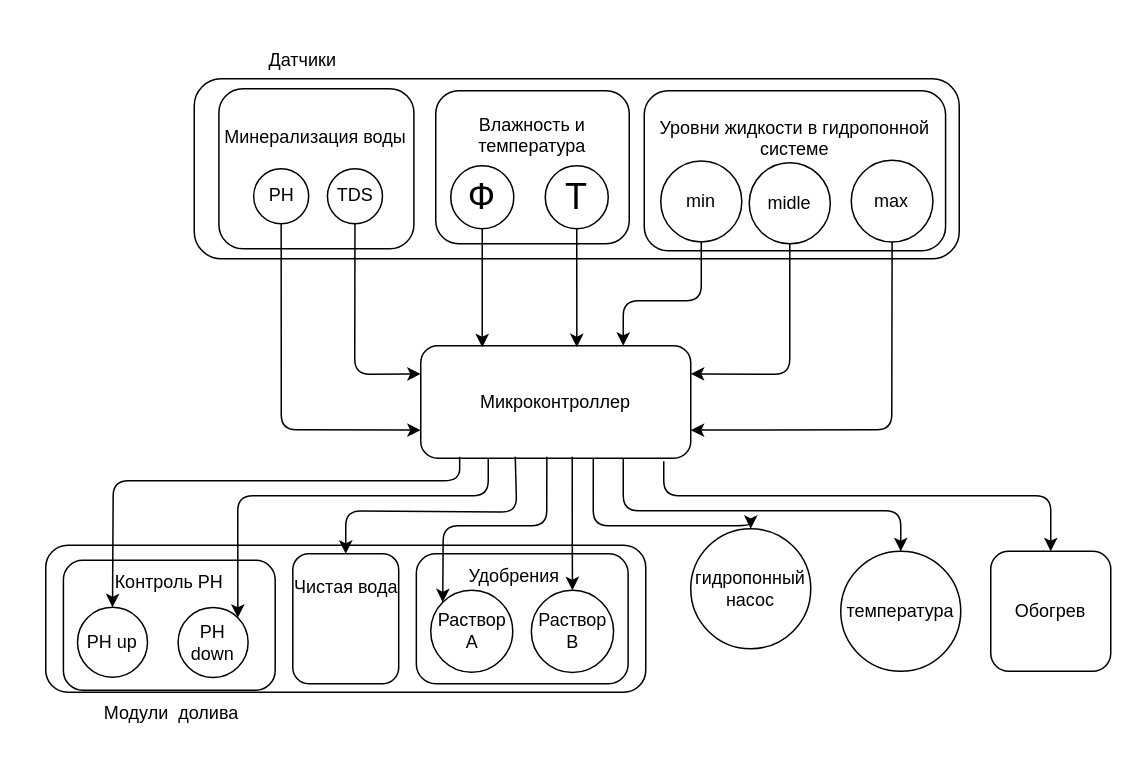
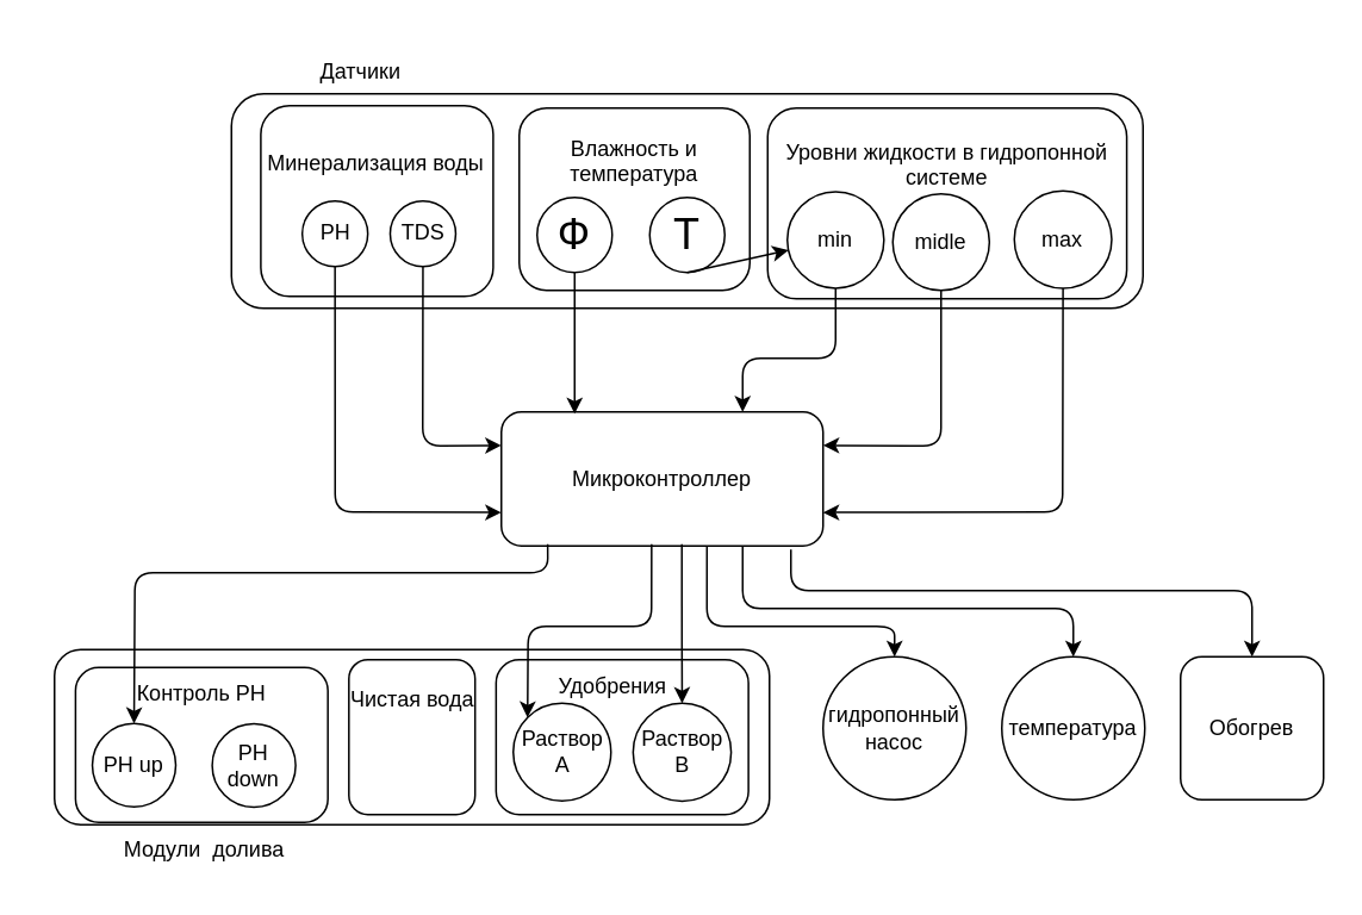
  <mxCell id="0" />
  <mxCell id="1" parent="0" />
  <mxCell id="2" value="Микроконтроллер" style="rounded=1;whiteSpace=wrap;html=1;" vertex="1" parent="1"><mxGeometry x="280" y="230" width="180" height="75" as="geometry" /></mxCell>
  <mxCell id="3" value="" style="group" vertex="1" connectable="0" parent="1"><mxGeometry x="30" y="353" width="400" height="108" as="geometry" /></mxCell>
  <mxCell id="4" value="" style="rounded=1;whiteSpace=wrap;html=1;" vertex="1" parent="3"><mxGeometry y="10" width="400" height="98" as="geometry" /></mxCell>
  <mxCell id="5" value="Удобрения&amp;nbsp; &amp;nbsp;&lt;br&gt;&lt;br&gt;&lt;br&gt;&lt;br&gt;&amp;nbsp;" style="rounded=1;whiteSpace=wrap;html=1;" vertex="1" parent="3"><mxGeometry x="247.059" y="15.66" width="141.176" height="86.67" as="geometry" /></mxCell>
  <mxCell id="6" value="Чистая вода&lt;br&gt;&lt;br&gt;&lt;br&gt;&lt;br&gt;" style="rounded=1;whiteSpace=wrap;html=1;" vertex="1" parent="3"><mxGeometry x="164.706" y="15.66" width="70.588" height="86.67" as="geometry" /></mxCell>
  <mxCell id="7" value="Раствор А" style="ellipse;whiteSpace=wrap;html=1;aspect=fixed;" vertex="1" parent="3"><mxGeometry x="256.659" y="40" width="54.67" height="54.67" as="geometry" /></mxCell>
  <mxCell id="8" value="Раствор В" style="ellipse;whiteSpace=wrap;html=1;aspect=fixed;direction=south;" vertex="1" parent="3"><mxGeometry x="323.718" y="40" width="54.84" height="54.84" as="geometry" /></mxCell>
  <mxCell id="9" value="" style="group" vertex="1" connectable="0" parent="3"><mxGeometry x="11.765" width="235.294" height="106.67" as="geometry" /></mxCell>
  <mxCell id="10" value="Контроль PH&lt;br&gt;&lt;br&gt;&lt;br&gt;&lt;br&gt;&lt;br&gt;" style="rounded=1;whiteSpace=wrap;html=1;" vertex="1" parent="9"><mxGeometry y="20" width="141.176" height="86.67" as="geometry" /></mxCell>
  <mxCell id="11" value="PH up" style="ellipse;whiteSpace=wrap;html=1;aspect=fixed;" vertex="1" parent="9"><mxGeometry x="9.412" y="51.33" width="46.67" height="46.67" as="geometry" /></mxCell>
  <mxCell id="12" value="PH down" style="ellipse;whiteSpace=wrap;html=1;aspect=fixed;" vertex="1" parent="9"><mxGeometry x="76.471" y="51.5" width="46.67" height="46.67" as="geometry" /></mxCell>
  <mxCell id="13" value="" style="group" vertex="1" connectable="0" parent="1"><mxGeometry x="129" y="20" width="510" height="152" as="geometry" /></mxCell>
  <mxCell id="14" value="Датчики" style="text;html=1;strokeColor=none;fillColor=none;align=center;verticalAlign=middle;whiteSpace=wrap;rounded=0;" vertex="1" parent="13"><mxGeometry x="18.214" width="109.286" height="40" as="geometry" /></mxCell>
  <mxCell id="15" value="" style="group" vertex="1" connectable="0" parent="13"><mxGeometry y="32" width="510" height="120" as="geometry" /></mxCell>
  <mxCell id="16" value="" style="rounded=1;whiteSpace=wrap;html=1;" vertex="1" parent="15"><mxGeometry width="510" height="120" as="geometry" /></mxCell>
  <mxCell id="17" value="" style="group" vertex="1" connectable="0" parent="15"><mxGeometry x="16.43" y="6.67" width="163.57" height="106.67" as="geometry" /></mxCell>
  <mxCell id="18" value="" style="group" vertex="1" connectable="0" parent="17"><mxGeometry width="163.57" height="106.67" as="geometry" /></mxCell>
  <mxCell id="19" value="Минерализация воды&lt;br&gt;&lt;br&gt;&lt;br&gt;&lt;br&gt;" style="rounded=1;whiteSpace=wrap;html=1;" vertex="1" parent="18"><mxGeometry width="130" height="106.67" as="geometry" /></mxCell>
  <mxCell id="20" value="PH" style="ellipse;whiteSpace=wrap;html=1;aspect=fixed;" vertex="1" parent="18"><mxGeometry x="23.17" y="53.34" width="36.67" height="36.67" as="geometry" /></mxCell>
  <mxCell id="21" value="TDS" style="ellipse;whiteSpace=wrap;html=1;aspect=fixed;" vertex="1" parent="18"><mxGeometry x="72.37" y="53.34" width="36.67" height="36.67" as="geometry" /></mxCell>
  <mxCell id="22" value="" style="group" vertex="1" connectable="0" parent="15"><mxGeometry x="300" y="8" width="200.89" height="107.8" as="geometry" /></mxCell>
  <mxCell id="23" value="Уровни жидкости в гидропонной системе&lt;br&gt;&lt;br&gt;&lt;br&gt;&lt;br&gt;" style="rounded=1;whiteSpace=wrap;html=1;" vertex="1" parent="22"><mxGeometry width="200.89" height="106.67" as="geometry" /></mxCell>
  <mxCell id="24" value="midle" style="ellipse;whiteSpace=wrap;html=1;aspect=fixed;" vertex="1" parent="22"><mxGeometry x="70" y="48" width="54.05" height="54.05" as="geometry" /></mxCell>
  <mxCell id="25" value="max" style="ellipse;whiteSpace=wrap;html=1;aspect=fixed;" vertex="1" parent="22"><mxGeometry x="138" y="46.33" width="54.47" height="54.47" as="geometry" /></mxCell>
  <mxCell id="26" value="min" style="ellipse;whiteSpace=wrap;html=1;aspect=fixed;" vertex="1" parent="22"><mxGeometry x="11" y="46.75" width="54.05" height="54.05" as="geometry" /></mxCell>
  <mxCell id="27" value="Влажность и температура&lt;br&gt;&lt;br&gt;&lt;br&gt;&lt;br&gt;" style="rounded=1;whiteSpace=wrap;html=1;" vertex="1" parent="15"><mxGeometry x="161" y="8" width="129" height="102" as="geometry" /></mxCell>
  <mxCell id="28" value="&lt;font style=&quot;font-size: 24px&quot;&gt;Ф&lt;/font&gt;" style="ellipse;whiteSpace=wrap;html=1;aspect=fixed;" vertex="1" parent="15"><mxGeometry x="171" y="58" width="42" height="42" as="geometry" /></mxCell>
  <mxCell id="29" value="&lt;font style=&quot;font-size: 24px&quot;&gt;Т&lt;/font&gt;" style="ellipse;whiteSpace=wrap;html=1;aspect=fixed;" vertex="1" parent="15"><mxGeometry x="234" y="58" width="42" height="42" as="geometry" /></mxCell>
- <mxCell id="30" value="гидропонный насос" style="ellipse;whiteSpace=wrap;html=1;aspect=fixed;" vertex="1" parent="1"><mxGeometry x="460" y="352" width="80" height="80" as="geometry" /></mxCell>
+ <mxCell id="30" value="гидропонный насос" style="ellipse;whiteSpace=wrap;html=1;aspect=fixed;" vertex="1" parent="1"><mxGeometry x="460" y="367" width="80" height="80" as="geometry" /></mxCell>
  <mxCell id="31" value="температура" style="ellipse;whiteSpace=wrap;html=1;aspect=fixed;" vertex="1" parent="1"><mxGeometry x="560" y="367" width="80" height="80" as="geometry" /></mxCell>
  <mxCell id="32" value="Обогрев" style="whiteSpace=wrap;html=1;aspect=fixed;rounded=1;" vertex="1" parent="1"><mxGeometry x="660" y="367" width="80" height="80" as="geometry" /></mxCell>
  <mxCell id="33" value="" style="endArrow=classic;html=1;fontSize=24;exitX=0.5;exitY=1;exitDx=0;exitDy=0;entryX=0;entryY=0.75;entryDx=0;entryDy=0;" edge="1" parent="1" source="20" target="2"><mxGeometry width="50" height="50" relative="1" as="geometry"><mxPoint x="370" y="300" as="sourcePoint" /><mxPoint x="420" y="250" as="targetPoint" /><Array as="points"><mxPoint x="187" y="286" /></Array></mxGeometry></mxCell>
  <mxCell id="34" value="" style="endArrow=classic;html=1;fontSize=24;exitX=0.5;exitY=1;exitDx=0;exitDy=0;entryX=0;entryY=0.25;entryDx=0;entryDy=0;" edge="1" parent="1" source="21" target="2"><mxGeometry width="50" height="50" relative="1" as="geometry"><mxPoint x="370" y="300" as="sourcePoint" /><mxPoint x="420" y="250" as="targetPoint" /><Array as="points"><mxPoint x="236" y="249" /></Array></mxGeometry></mxCell>
  <mxCell id="35" value="" style="endArrow=classic;html=1;fontSize=24;exitX=0.5;exitY=1;exitDx=0;exitDy=0;entryX=1;entryY=0.75;entryDx=0;entryDy=0;" edge="1" parent="1" source="25" target="2"><mxGeometry width="50" height="50" relative="1" as="geometry"><mxPoint x="370" y="300" as="sourcePoint" /><mxPoint x="420" y="250" as="targetPoint" /><Array as="points"><mxPoint x="594" y="286" /></Array></mxGeometry></mxCell>
  <mxCell id="36" value="" style="endArrow=classic;html=1;fontSize=24;exitX=0.5;exitY=1;exitDx=0;exitDy=0;entryX=1;entryY=0.25;entryDx=0;entryDy=0;" edge="1" parent="1" source="24" target="2"><mxGeometry width="50" height="50" relative="1" as="geometry"><mxPoint x="370" y="300" as="sourcePoint" /><mxPoint x="420" y="250" as="targetPoint" /><Array as="points"><mxPoint x="526" y="249" /></Array></mxGeometry></mxCell>
  <mxCell id="37" value="" style="endArrow=classic;html=1;fontSize=24;exitX=0.5;exitY=1;exitDx=0;exitDy=0;" edge="1" parent="1" source="28"><mxGeometry width="50" height="50" relative="1" as="geometry"><mxPoint x="370" y="300" as="sourcePoint" /><mxPoint x="321" y="231" as="targetPoint" /></mxGeometry></mxCell>
- <mxCell id="38" value="" style="endArrow=classic;html=1;fontSize=24;exitX=0.5;exitY=1;exitDx=0;exitDy=0;entryX=0.578;entryY=0.013;entryDx=0;entryDy=0;entryPerimeter=0;" edge="1" parent="1" source="29" target="2"><mxGeometry width="50" height="50" relative="1" as="geometry"><mxPoint x="370" y="300" as="sourcePoint" /><mxPoint x="420" y="250" as="targetPoint" /></mxGeometry></mxCell>
+ <mxCell id="38" value="" style="endArrow=classic;html=1;fontSize=24;exitX=0.5;exitY=1;exitDx=0;exitDy=0;" edge="1" parent="1" source="29" target="26"><mxGeometry width="50" height="50" relative="1" as="geometry"><mxPoint x="370" y="300" as="sourcePoint" /><mxPoint x="420" y="250" as="targetPoint" /></mxGeometry></mxCell>
  <mxCell id="39" value="" style="endArrow=classic;html=1;fontSize=24;entryX=0.5;entryY=0;entryDx=0;entryDy=0;exitX=0.144;exitY=0.987;exitDx=0;exitDy=0;exitPerimeter=0;" edge="1" parent="1" source="2" target="11"><mxGeometry width="50" height="50" relative="1" as="geometry"><mxPoint x="370" y="300" as="sourcePoint" /><mxPoint x="420" y="250" as="targetPoint" /><Array as="points"><mxPoint x="306" y="320" /><mxPoint x="75" y="320" /></Array></mxGeometry></mxCell>
- <mxCell id="40" value="" style="endArrow=classic;html=1;fontSize=24;entryX=1;entryY=0;entryDx=0;entryDy=0;exitX=0.25;exitY=1;exitDx=0;exitDy=0;" edge="1" parent="1" source="2" target="12"><mxGeometry width="50" height="50" relative="1" as="geometry"><mxPoint x="370" y="300" as="sourcePoint" /><mxPoint x="420" y="250" as="targetPoint" /><Array as="points"><mxPoint x="325" y="330" /><mxPoint x="158" y="330" /></Array></mxGeometry></mxCell>
  <mxCell id="41" value="Модули&amp;nbsp; долива" style="text;html=1;strokeColor=none;fillColor=none;align=center;verticalAlign=middle;whiteSpace=wrap;rounded=0;" vertex="1" parent="1"><mxGeometry x="20.004" y="459.67" width="188.235" height="30" as="geometry" /></mxCell>
- <mxCell id="42" value="" style="endArrow=classic;html=1;fontSize=24;entryX=0.5;entryY=0;entryDx=0;entryDy=0;exitX=0.35;exitY=0.987;exitDx=0;exitDy=0;exitPerimeter=0;" edge="1" parent="1" source="2" target="6"><mxGeometry width="50" height="50" relative="1" as="geometry"><mxPoint x="370" y="380" as="sourcePoint" /><mxPoint x="420" y="330" as="targetPoint" /><Array as="points"><mxPoint x="344" y="341" /><mxPoint x="230" y="340" /></Array></mxGeometry></mxCell>
  <mxCell id="43" value="" style="endArrow=classic;html=1;fontSize=24;entryX=0;entryY=0;entryDx=0;entryDy=0;exitX=0.467;exitY=0.987;exitDx=0;exitDy=0;exitPerimeter=0;" edge="1" parent="1" source="2" target="7"><mxGeometry width="50" height="50" relative="1" as="geometry"><mxPoint x="370" y="380" as="sourcePoint" /><mxPoint x="420" y="330" as="targetPoint" /><Array as="points"><mxPoint x="364" y="350" /><mxPoint x="295" y="350" /></Array></mxGeometry></mxCell>
  <mxCell id="44" value="" style="endArrow=classic;html=1;fontSize=24;exitX=0.561;exitY=0.987;exitDx=0;exitDy=0;exitPerimeter=0;entryX=0;entryY=0.5;entryDx=0;entryDy=0;" edge="1" parent="1" source="2" target="8"><mxGeometry width="50" height="50" relative="1" as="geometry"><mxPoint x="370" y="380" as="sourcePoint" /><mxPoint x="420" y="330" as="targetPoint" /><Array as="points"><mxPoint x="381" y="350" /></Array></mxGeometry></mxCell>
  <mxCell id="45" value="" style="endArrow=classic;html=1;fontSize=24;entryX=0.5;entryY=0;entryDx=0;entryDy=0;exitX=0.639;exitY=1;exitDx=0;exitDy=0;exitPerimeter=0;" edge="1" parent="1" source="2" target="30"><mxGeometry width="50" height="50" relative="1" as="geometry"><mxPoint x="370" y="380" as="sourcePoint" /><mxPoint x="420" y="330" as="targetPoint" /><Array as="points"><mxPoint x="395" y="350" /><mxPoint x="500" y="350" /></Array></mxGeometry></mxCell>
  <mxCell id="46" value="" style="endArrow=classic;html=1;fontSize=24;entryX=0.5;entryY=0;entryDx=0;entryDy=0;exitX=0.75;exitY=1;exitDx=0;exitDy=0;" edge="1" parent="1" source="2" target="31"><mxGeometry width="50" height="50" relative="1" as="geometry"><mxPoint x="370" y="380" as="sourcePoint" /><mxPoint x="420" y="330" as="targetPoint" /><Array as="points"><mxPoint x="415" y="340" /><mxPoint x="600" y="340" /></Array></mxGeometry></mxCell>
  <mxCell id="47" value="" style="endArrow=classic;html=1;fontSize=24;entryX=0.5;entryY=0;entryDx=0;entryDy=0;exitX=0.9;exitY=1.027;exitDx=0;exitDy=0;exitPerimeter=0;" edge="1" parent="1" source="2" target="32"><mxGeometry width="50" height="50" relative="1" as="geometry"><mxPoint x="370" y="380" as="sourcePoint" /><mxPoint x="420" y="330" as="targetPoint" /><Array as="points"><mxPoint x="442" y="330" /><mxPoint x="700" y="330" /></Array></mxGeometry></mxCell>
  <mxCell id="48" value="" style="endArrow=classic;html=1;fontSize=24;entryX=0.75;entryY=0;entryDx=0;entryDy=0;exitX=0.5;exitY=1;exitDx=0;exitDy=0;" edge="1" parent="1" source="26" target="2"><mxGeometry width="50" height="50" relative="1" as="geometry"><mxPoint x="280" y="280" as="sourcePoint" /><mxPoint x="330" y="230" as="targetPoint" /><Array as="points"><mxPoint x="467" y="200" /><mxPoint x="415" y="200" /></Array></mxGeometry></mxCell>
